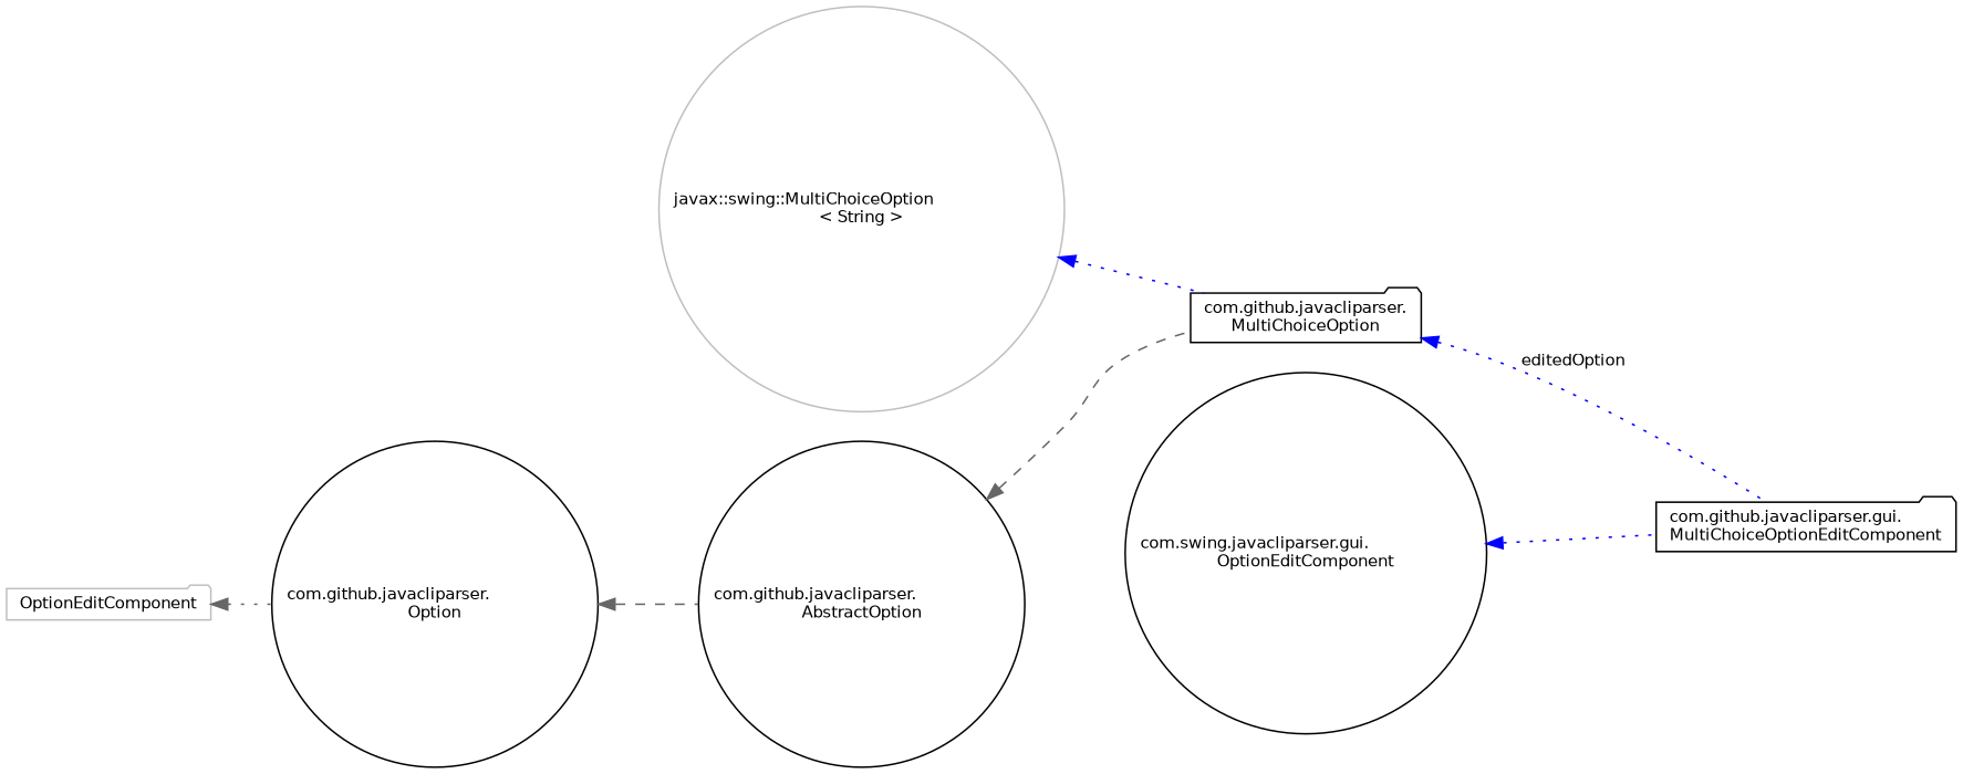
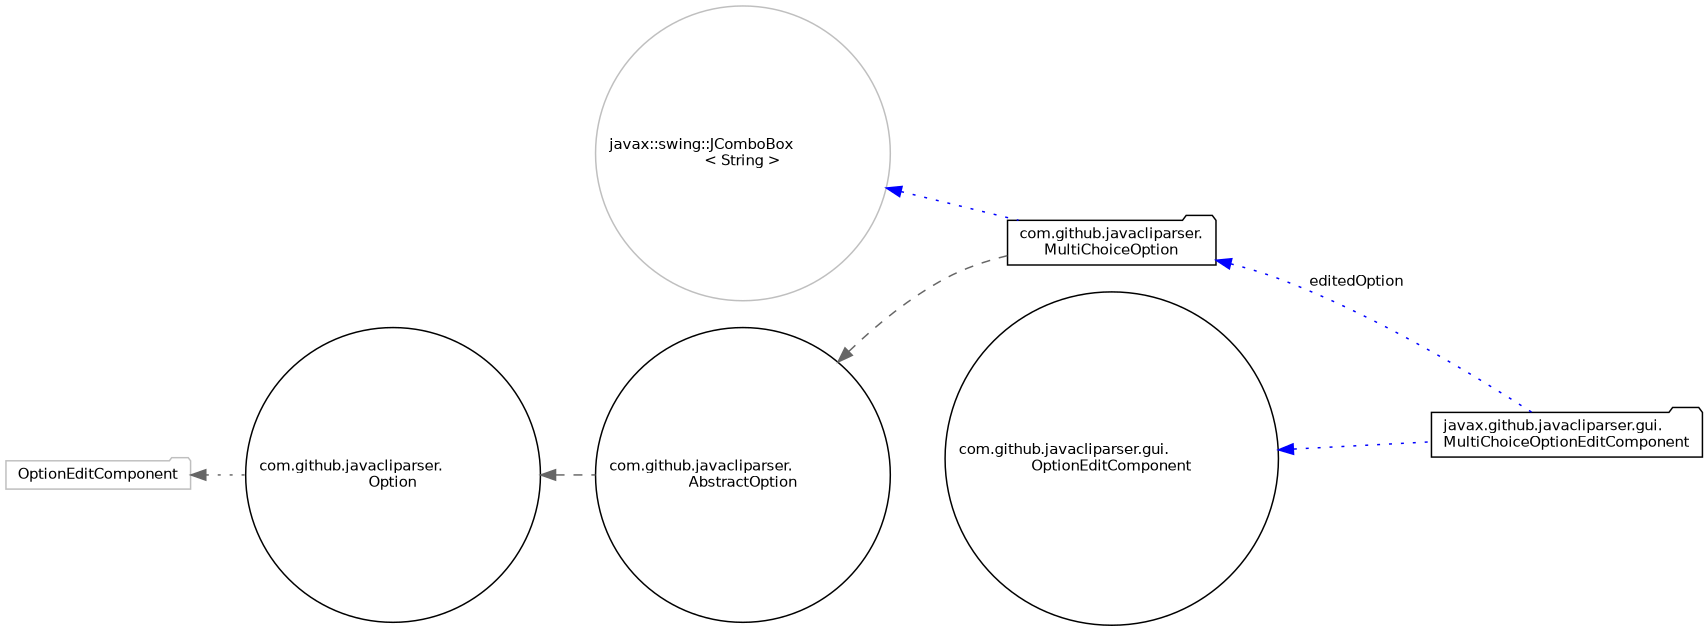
  digraph {
    rankdir=LR
    node [color=black fillcolor=white fontname=Helvetica fontsize=10 shape=circle style=filled]
    edge [color=blue dir=back fontname=Helvetica fontsize=10 labelfontname=Helvetica labelfontsize=10 style=dotted]
-   n1 [height=0.2 label="com.github.javacliparser.gui.\lMultiChoiceOptionEditComponent" shape=folder width=0.4]
-   n2 [color=grey75 height=0.2 label="javax::swing::MultiChoiceOption\l\< String \>" width=0.4]
+   n1 [height=0.2 label="javax.github.javacliparser.gui.\lMultiChoiceOptionEditComponent" shape=folder width=0.4]
+   n2 [color=grey75 height=0.2 label="javax::swing::JComboBox\l\< String \>" width=0.4]
    n3 [height=0.2 label="com.github.javacliparser.\lMultiChoiceOption" shape=folder width=0.4]
-   n4 [height=0.2 label="com.swing.javacliparser.gui.\lOptionEditComponent" width=0.4]
+   n4 [height=0.2 label="com.github.javacliparser.gui.\lOptionEditComponent" width=0.4]
    n5 [height=0.2 label="com.github.javacliparser.\lAbstractOption" width=0.4]
    n6 [height=0.2 label="com.github.javacliparser.\lOption" width=0.4]
    n7 [color=grey75 height=0.2 label=OptionEditComponent shape=folder width=0.4]
    n2 -> n3
    n3 -> n1 [label=" editedOption"]
    n4 -> n1
    n5 -> n3 [color=gray40 style=dashed]
    n6 -> n5 [color=gray40 style=dashed]
    n7 -> n6 [color=gray40]
  }
